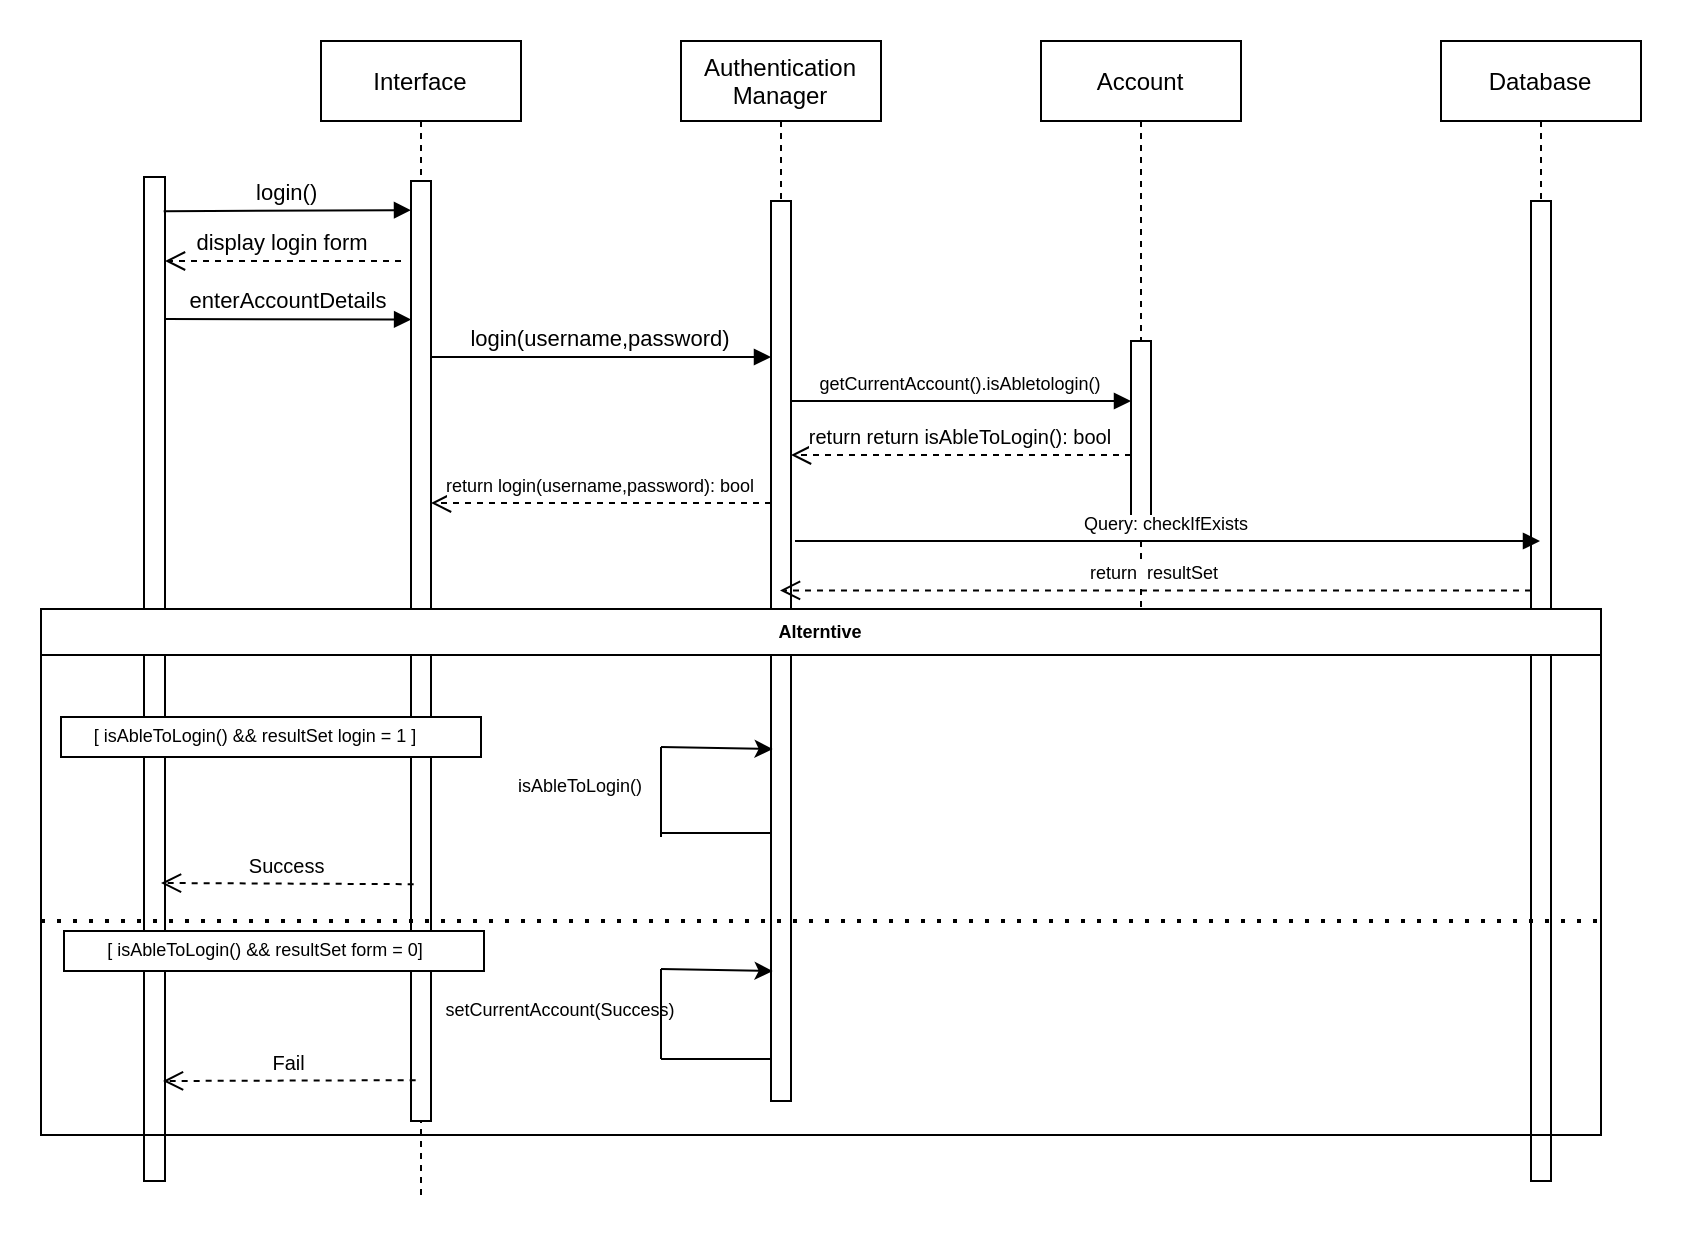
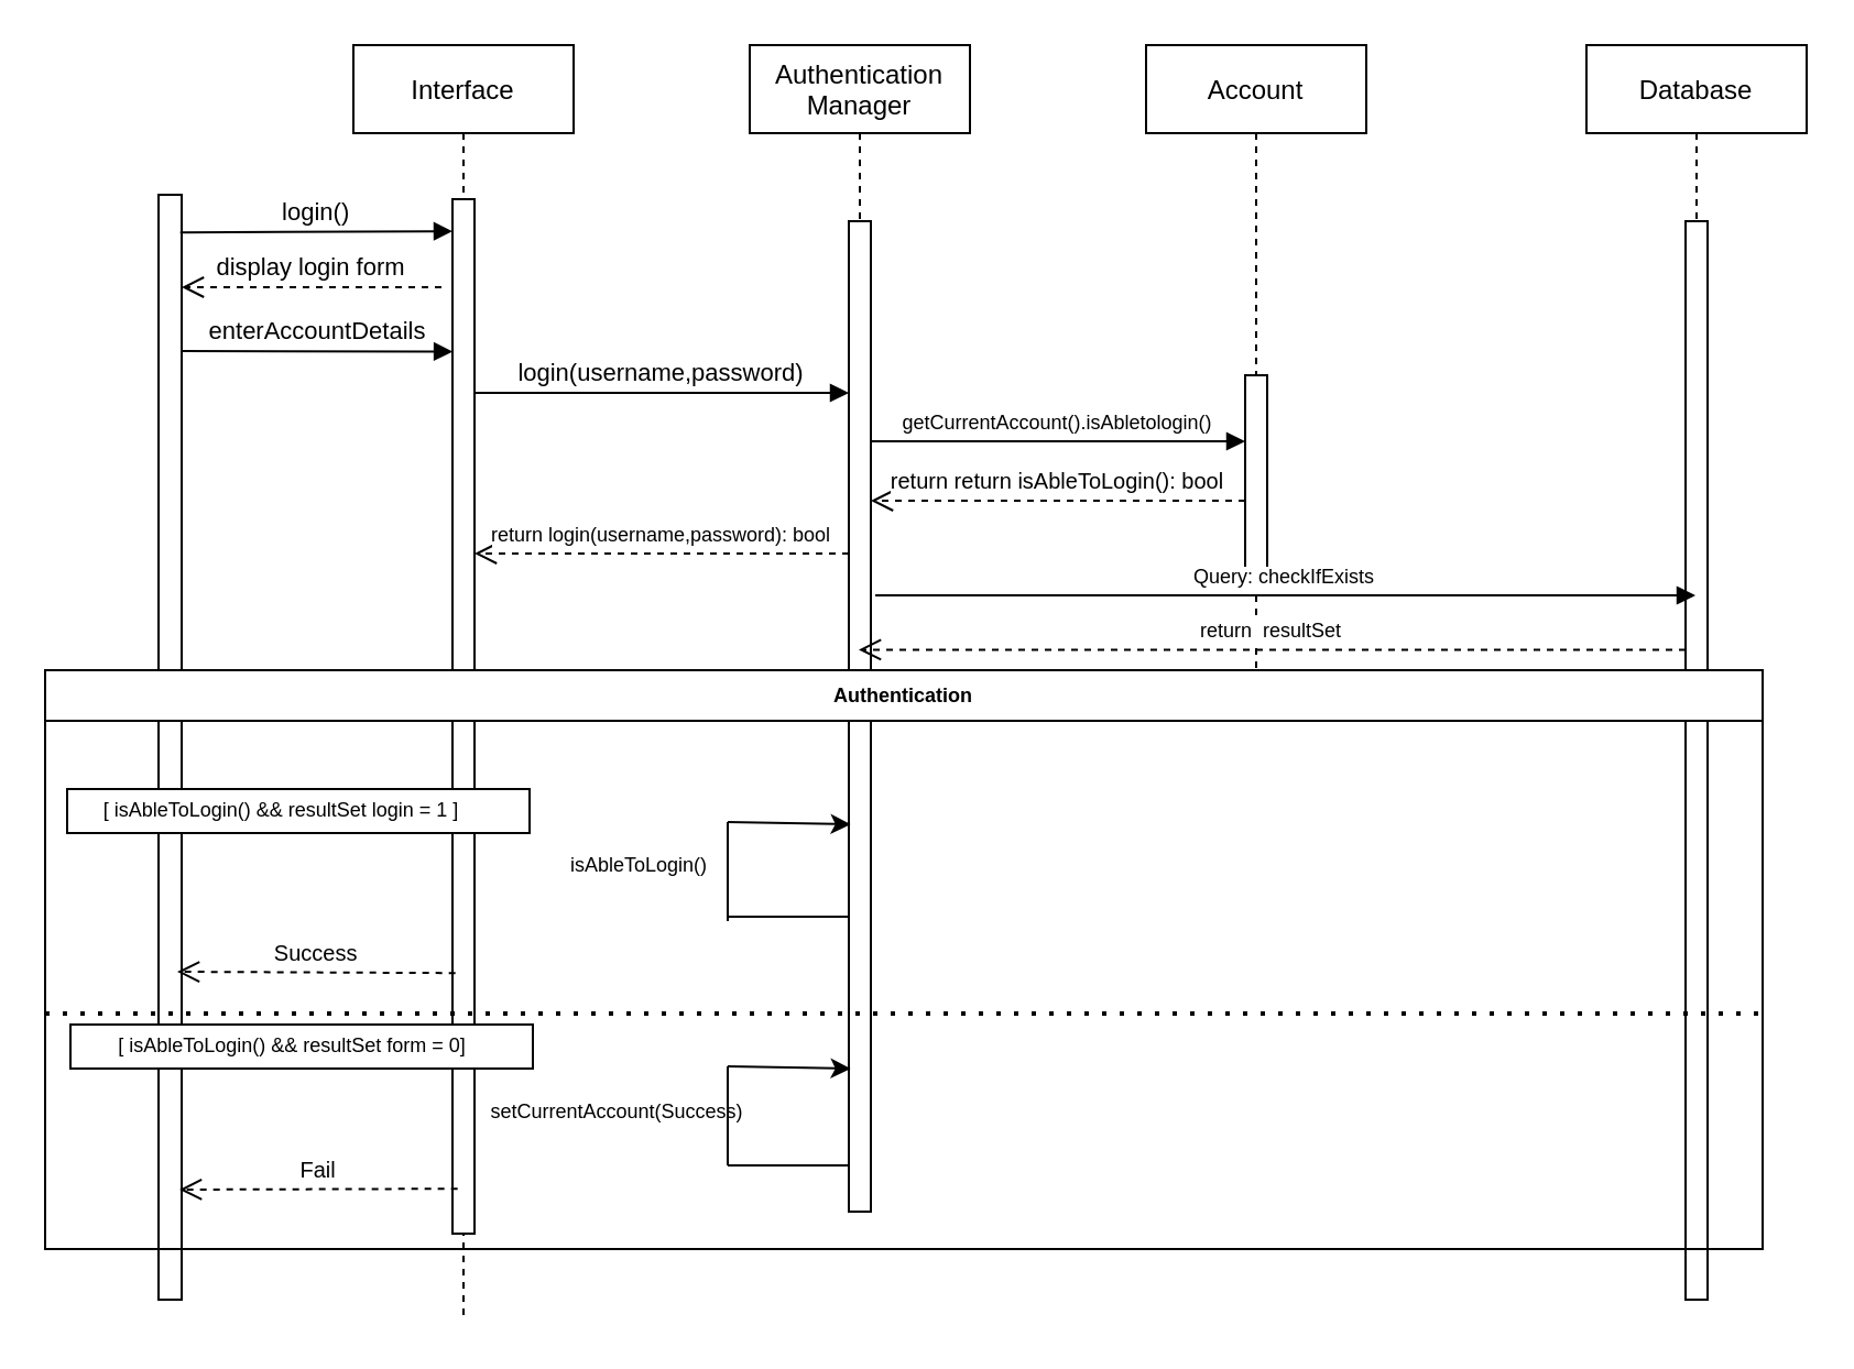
  <mxCell id="0" />
  <mxCell id="1" parent="0" />
  <mxCell id="2" value="" style="whiteSpace=wrap;html=1;verticalAlign=top;" parent="1" vertex="1"><mxGeometry x="71.5" y="88" width="10.5" height="502" as="geometry" /></mxCell>
  <mxCell id="3" value="Interface" style="shape=umlLifeline;perimeter=lifelinePerimeter;container=1;collapsible=0;recursiveResize=0;rounded=0;shadow=0;strokeWidth=1;" parent="1" vertex="1"><mxGeometry x="160" y="20" width="100" height="580" as="geometry" /></mxCell>
  <mxCell id="4" value="" style="points=[];perimeter=orthogonalPerimeter;rounded=0;shadow=0;strokeWidth=1;" parent="3" vertex="1"><mxGeometry x="45" y="70" width="10" height="470" as="geometry" /></mxCell>
  <mxCell id="5" value="display login form" style="verticalAlign=bottom;endArrow=open;dashed=1;endSize=8;shadow=0;strokeWidth=1;" parent="3" edge="1"><mxGeometry relative="1" as="geometry"><mxPoint x="-78.0" y="110.0" as="targetPoint" /><mxPoint x="40" y="110" as="sourcePoint" /></mxGeometry></mxCell>
  <mxCell id="6" value="Authentication&#10;Manager" style="shape=umlLifeline;perimeter=lifelinePerimeter;container=1;collapsible=0;recursiveResize=0;rounded=0;shadow=0;strokeWidth=1;" parent="1" vertex="1"><mxGeometry x="340" y="20" width="100" height="530" as="geometry" /></mxCell>
  <mxCell id="7" value="" style="points=[];perimeter=orthogonalPerimeter;rounded=0;shadow=0;strokeWidth=1;" parent="6" vertex="1"><mxGeometry x="45" y="80" width="10" height="450" as="geometry" /></mxCell>
  <mxCell id="8" value="return login(username,password): bool" style="verticalAlign=bottom;endArrow=open;dashed=1;endSize=8;exitX=0;exitY=0.95;shadow=0;strokeWidth=1;fontSize=9;" parent="1" edge="1"><mxGeometry relative="1" as="geometry"><mxPoint x="215" y="251" as="targetPoint" /><mxPoint x="385" y="251" as="sourcePoint" /></mxGeometry></mxCell>
  <mxCell id="9" value="login(username,password)" style="verticalAlign=bottom;endArrow=block;entryX=0;entryY=0;shadow=0;strokeWidth=1;" parent="1" edge="1"><mxGeometry relative="1" as="geometry"><mxPoint x="215" y="178" as="sourcePoint" /><mxPoint x="385" y="178" as="targetPoint" /></mxGeometry></mxCell>
  <mxCell id="10" value="login()" style="verticalAlign=bottom;endArrow=block;shadow=0;strokeWidth=1;entryX=0;entryY=0.031;entryDx=0;entryDy=0;entryPerimeter=0;exitX=0.937;exitY=0.034;exitDx=0;exitDy=0;exitPerimeter=0;" parent="1" source="2" target="4" edge="1"><mxGeometry relative="1" as="geometry"><mxPoint x="82" y="97" as="sourcePoint" /><mxPoint x="205.05" y="99.96" as="targetPoint" /></mxGeometry></mxCell>
  <mxCell id="11" value="enterAccountDetails" style="verticalAlign=bottom;endArrow=block;shadow=0;strokeWidth=1;entryX=0.005;entryY=0.054;entryDx=0;entryDy=0;entryPerimeter=0;" parent="1" edge="1"><mxGeometry relative="1" as="geometry"><mxPoint x="82" y="159" as="sourcePoint" /><mxPoint x="205.05" y="159.26" as="targetPoint" /></mxGeometry></mxCell>
  <mxCell id="12" value="Account" style="shape=umlLifeline;perimeter=lifelinePerimeter;container=1;collapsible=0;recursiveResize=0;rounded=0;shadow=0;strokeWidth=1;" parent="1" vertex="1"><mxGeometry x="520" y="20" width="100" height="300" as="geometry" /></mxCell>
  <mxCell id="13" value="" style="points=[];perimeter=orthogonalPerimeter;rounded=0;shadow=0;strokeWidth=1;" parent="12" vertex="1"><mxGeometry x="45" y="150" width="10" height="90" as="geometry" /></mxCell>
  <mxCell id="14" value="getCurrentAccount().isAbletologin()" style="verticalAlign=bottom;endArrow=block;entryX=0;entryY=0;shadow=0;strokeWidth=1;fontSize=9;" parent="12" edge="1"><mxGeometry relative="1" as="geometry"><mxPoint x="-125" y="180.0" as="sourcePoint" /><mxPoint x="45" y="180.0" as="targetPoint" /></mxGeometry></mxCell>
  <mxCell id="15" value="return return isAbleToLogin(): bool" style="verticalAlign=bottom;endArrow=open;dashed=1;endSize=8;exitX=0;exitY=0.95;shadow=0;strokeWidth=1;fontSize=10;" parent="1" edge="1"><mxGeometry relative="1" as="geometry"><mxPoint x="395" y="227" as="targetPoint" /><mxPoint x="565" y="227" as="sourcePoint" /></mxGeometry></mxCell>
  <mxCell id="16" value="" style="endArrow=none;html=1;rounded=0;fontSize=9;" parent="1" edge="1"><mxGeometry width="50" height="50" relative="1" as="geometry"><mxPoint x="330" y="373" as="sourcePoint" /><mxPoint x="330" y="418" as="targetPoint" /></mxGeometry></mxCell>
  <mxCell id="17" value="" style="endArrow=classic;html=1;rounded=0;fontSize=9;entryX=0.08;entryY=0.469;entryDx=0;entryDy=0;entryPerimeter=0;" parent="1" edge="1"><mxGeometry width="50" height="50" relative="1" as="geometry"><mxPoint x="330" y="373" as="sourcePoint" /><mxPoint x="385.8" y="374.05" as="targetPoint" /></mxGeometry></mxCell>
  <mxCell id="18" value="" style="endArrow=none;html=1;rounded=0;fontSize=9;" parent="1" edge="1"><mxGeometry width="50" height="50" relative="1" as="geometry"><mxPoint x="330" y="529" as="sourcePoint" /><mxPoint x="385" y="529" as="targetPoint" /></mxGeometry></mxCell>
  <mxCell id="19" value="" style="endArrow=none;html=1;rounded=0;fontSize=9;" parent="1" edge="1"><mxGeometry width="50" height="50" relative="1" as="geometry"><mxPoint x="330" y="484" as="sourcePoint" /><mxPoint x="330" y="529" as="targetPoint" /></mxGeometry></mxCell>
  <mxCell id="20" value="" style="endArrow=classic;html=1;rounded=0;fontSize=9;entryX=0.08;entryY=0.469;entryDx=0;entryDy=0;entryPerimeter=0;" parent="1" edge="1"><mxGeometry width="50" height="50" relative="1" as="geometry"><mxPoint x="330" y="484" as="sourcePoint" /><mxPoint x="385.8" y="485.05" as="targetPoint" /></mxGeometry></mxCell>
  <mxCell id="21" value="Fail" style="verticalAlign=bottom;endArrow=open;dashed=1;endSize=8;shadow=0;strokeWidth=1;fontSize=10;exitX=0.133;exitY=0.724;exitDx=0;exitDy=0;exitPerimeter=0;" parent="1" edge="1"><mxGeometry relative="1" as="geometry"><mxPoint x="81" y="540" as="targetPoint" /><mxPoint x="207.33" y="539.6" as="sourcePoint" /></mxGeometry></mxCell>
  <mxCell id="22" value="Database" style="shape=umlLifeline;perimeter=lifelinePerimeter;container=1;collapsible=0;recursiveResize=0;rounded=0;shadow=0;strokeWidth=1;" parent="1" vertex="1"><mxGeometry x="720" y="20" width="100" height="570" as="geometry" /></mxCell>
  <mxCell id="23" value="" style="points=[];perimeter=orthogonalPerimeter;rounded=0;shadow=0;strokeWidth=1;" parent="22" vertex="1"><mxGeometry x="45" y="80" width="10" height="490" as="geometry" /></mxCell>
  <mxCell id="24" value="return  resultSet" style="verticalAlign=bottom;endArrow=open;dashed=1;endSize=8;exitX=0;exitY=0.95;shadow=0;strokeWidth=1;fontSize=9;" parent="22" target="6" edge="1"><mxGeometry relative="1" as="geometry"><mxPoint x="-125" y="274.71" as="targetPoint" /><mxPoint x="45" y="274.71" as="sourcePoint" /></mxGeometry></mxCell>
  <mxCell id="25" value="Query: checkIfExists" style="verticalAlign=bottom;endArrow=block;shadow=0;strokeWidth=1;fontSize=9;" parent="1" target="22" edge="1"><mxGeometry relative="1" as="geometry"><mxPoint x="397" y="270" as="sourcePoint" /><mxPoint x="567" y="270" as="targetPoint" /></mxGeometry></mxCell>
- <mxCell id="26" value="Alterntive" style="swimlane;fontSize=9;" parent="1" vertex="1"><mxGeometry x="20" y="304" width="780" height="263" as="geometry" /></mxCell>
+ <mxCell id="26" value="Authentication" style="swimlane;fontSize=9;" parent="1" vertex="1"><mxGeometry x="20" y="304" width="780" height="263" as="geometry" /></mxCell>
  <mxCell id="27" value="&lt;span style=&quot;color: rgba(0 , 0 , 0 , 0) ; font-family: monospace ; font-size: 0px&quot;&gt;%3CmxGraphModel%3E%3Croot%3E%3CmxCell%20id%3D%220%22%2F%3E%3CmxCell%20id%3D%221%22%20parent%3D%220%22%2F%3E%3CmxCell%20id%3D%222%22%20value%3D%22%5B%20isAbleToLogin()%20%3D%20true%20%5D%22%20style%3D%22text%3Bhtml%3D1%3BstrokeColor%3Dnone%3BfillColor%3Dnone%3Balign%3Dcenter%3BverticalAlign%3Dmiddle%3BwhiteSpace%3Dwrap%3Brounded%3D0%3BfontSize%3D9%3B%22%20vertex%3D%221%22%20parent%3D%221%22%3E%3CmxGeometry%20x%3D%22-20%22%20y%3D%22380%22%20width%3D%22130%22%20height%3D%2230%22%20as%3D%22geometry%22%2F%3E%3C%2FmxCell%3E%3C%2Froot%3E%3C%2FmxGraphModel%3E&lt;/span&gt;&lt;span style=&quot;color: rgba(0 , 0 , 0 , 0) ; font-family: monospace ; font-size: 0px&quot;&gt;%3CmxGraphModel%3E%3Croot%3E%3CmxCell%20id%3D%220%22%2F%3E%3CmxCell%20id%3D%221%22%20parent%3D%220%22%2F%3E%3CmxCell%20id%3D%222%22%20value%3D%22%5B%20isAbleToLogin()%20%3D%20true%20%5D%22%20style%3D%22text%3Bhtml%3D1%3BstrokeColor%3Dnone%3BfillColor%3Dnone%3Balign%3Dcenter%3BverticalAlign%3Dmiddle%3BwhiteSpace%3Dwrap%3Brounded%3D0%3BfontSize%3D9%3B%22%20vertex%3D%221%22%20parent%3D%221%22%3E%3CmxGeometry%20x%3D%22-20%22%20y%3D%22380%22%20width%3D%22130%22%20height%3D%2230%22%20as%3D%22geometry%22%2F%3E%3C%2FmxCell%3E%3C%2Froot%3E%3C%2FmxGraphModel%3E&lt;/span&gt;" style="rounded=0;whiteSpace=wrap;html=1;fontSize=9;" parent="26" vertex="1"><mxGeometry x="10" y="54" width="210" height="20" as="geometry" /></mxCell>
  <mxCell id="28" value="[ isAbleToLogin() &amp;amp;&amp;amp; resultSet login = 1 ]" style="text;html=1;strokeColor=none;fillColor=none;align=center;verticalAlign=middle;whiteSpace=wrap;rounded=0;fontSize=9;" parent="26" vertex="1"><mxGeometry x="10" y="49" width="195" height="30" as="geometry" /></mxCell>
  <mxCell id="29" value="" style="endArrow=none;html=1;rounded=0;fontSize=9;" parent="26" edge="1"><mxGeometry width="50" height="50" relative="1" as="geometry"><mxPoint x="310" y="112" as="sourcePoint" /><mxPoint x="365" y="112" as="targetPoint" /></mxGeometry></mxCell>
  <mxCell id="30" value="isAbleToLogin()" style="text;html=1;strokeColor=none;fillColor=none;align=center;verticalAlign=middle;whiteSpace=wrap;rounded=0;fontSize=9;" parent="26" vertex="1"><mxGeometry x="240" y="74" width="60" height="30" as="geometry" /></mxCell>
  <mxCell id="31" value="Success" style="verticalAlign=bottom;endArrow=open;dashed=1;endSize=8;shadow=0;strokeWidth=1;fontSize=10;exitX=0.133;exitY=0.724;exitDx=0;exitDy=0;exitPerimeter=0;" parent="26" edge="1"><mxGeometry relative="1" as="geometry"><mxPoint x="60" y="137.0" as="targetPoint" /><mxPoint x="186.33" y="137.6" as="sourcePoint" /></mxGeometry></mxCell>
  <mxCell id="32" value="setCurrentAccount(Success)" style="text;html=1;strokeColor=none;fillColor=none;align=center;verticalAlign=middle;whiteSpace=wrap;rounded=0;fontSize=9;" parent="26" vertex="1"><mxGeometry x="230" y="186" width="60" height="30" as="geometry" /></mxCell>
  <mxCell id="33" value="" style="endArrow=none;dashed=1;html=1;dashPattern=1 3;strokeWidth=2;rounded=0;fontSize=9;" parent="26" edge="1"><mxGeometry width="50" height="50" relative="1" as="geometry"><mxPoint y="156" as="sourcePoint" /><mxPoint x="780" y="156" as="targetPoint" /></mxGeometry></mxCell>
  <mxCell id="34" value="&lt;span style=&quot;color: rgba(0 , 0 , 0 , 0) ; font-family: monospace ; font-size: 0px&quot;&gt;%3CmxGraphModel%3E%3Croot%3E%3CmxCell%20id%3D%220%22%2F%3E%3CmxCell%20id%3D%221%22%20parent%3D%220%22%2F%3E%3CmxCell%20id%3D%222%22%20value%3D%22%5B%20isAbleToLogin()%20%3D%20true%20%5D%22%20style%3D%22text%3Bhtml%3D1%3BstrokeColor%3Dnone%3BfillColor%3Dnone%3Balign%3Dcenter%3BverticalAlign%3Dmiddle%3BwhiteSpace%3Dwrap%3Brounded%3D0%3BfontSize%3D9%3B%22%20vertex%3D%221%22%20parent%3D%221%22%3E%3CmxGeometry%20x%3D%22-20%22%20y%3D%22380%22%20width%3D%22130%22%20height%3D%2230%22%20as%3D%22geometry%22%2F%3E%3C%2FmxCell%3E%3C%2Froot%3E%3C%2FmxGraphModel%3E&lt;/span&gt;&lt;span style=&quot;color: rgba(0 , 0 , 0 , 0) ; font-family: monospace ; font-size: 0px&quot;&gt;%3CmxGraphModel%3E%3Croot%3E%3CmxCell%20id%3D%220%22%2F%3E%3CmxCell%20id%3D%221%22%20parent%3D%220%22%2F%3E%3CmxCell%20id%3D%222%22%20value%3D%22%5B%20isAbleToLogin()%20%3D%20true%20%5D%22%20style%3D%22text%3Bhtml%3D1%3BstrokeColor%3Dnone%3BfillColor%3Dnone%3Balign%3Dcenter%3BverticalAlign%3Dmiddle%3BwhiteSpace%3Dwrap%3Brounded%3D0%3BfontSize%3D9%3B%22%20vertex%3D%221%22%20parent%3D%221%22%3E%3CmxGeometry%20x%3D%22-20%22%20y%3D%22380%22%20width%3D%22130%22%20height%3D%2230%22%20as%3D%22geometry%22%2F%3E%3C%2FmxCell%3E%3C%2Froot%3E%3C%2FmxGraphModel%3E&lt;/span&gt;" style="rounded=0;whiteSpace=wrap;html=1;fontSize=9;" parent="26" vertex="1"><mxGeometry x="11.5" y="161" width="210" height="20" as="geometry" /></mxCell>
  <mxCell id="35" value="[ isAbleToLogin() &amp;amp;&amp;amp; resultSet form = 0]" style="text;html=1;strokeColor=none;fillColor=none;align=center;verticalAlign=middle;whiteSpace=wrap;rounded=0;fontSize=9;" parent="26" vertex="1"><mxGeometry x="14.5" y="156" width="195" height="30" as="geometry" /></mxCell>
